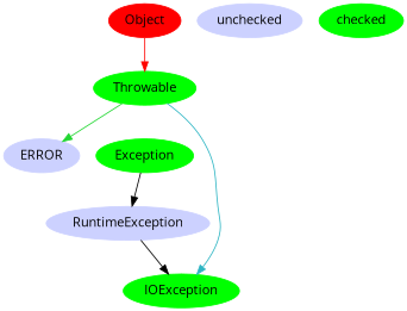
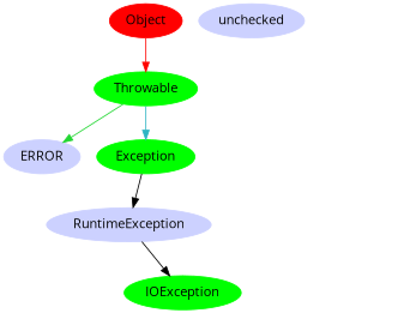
  digraph {
    fontname="Open Sans"
    node [color=green fontname="Open Sans" style=filled]
    edge [fontname="Open Sans"]
    Object [color=red]
    Throwable
    ERROR [color="0.650 0.200 1.000"]
    Exception
    RuntimeException [color="0.650 0.200 1.000"]
    IOException
    unchecked [color="0.650 0.200 1.000"]
-   checked
    Object -> Throwable [color="0.002 0.999 0.999"]
    Throwable -> ERROR [color="0.348 0.839 0.839"]
-   Throwable -> IOException [color="0.515 0.762 0.762"]
+   Throwable -> Exception [color="0.515 0.762 0.762"]
    Exception -> RuntimeException
    RuntimeException -> IOException
  }
